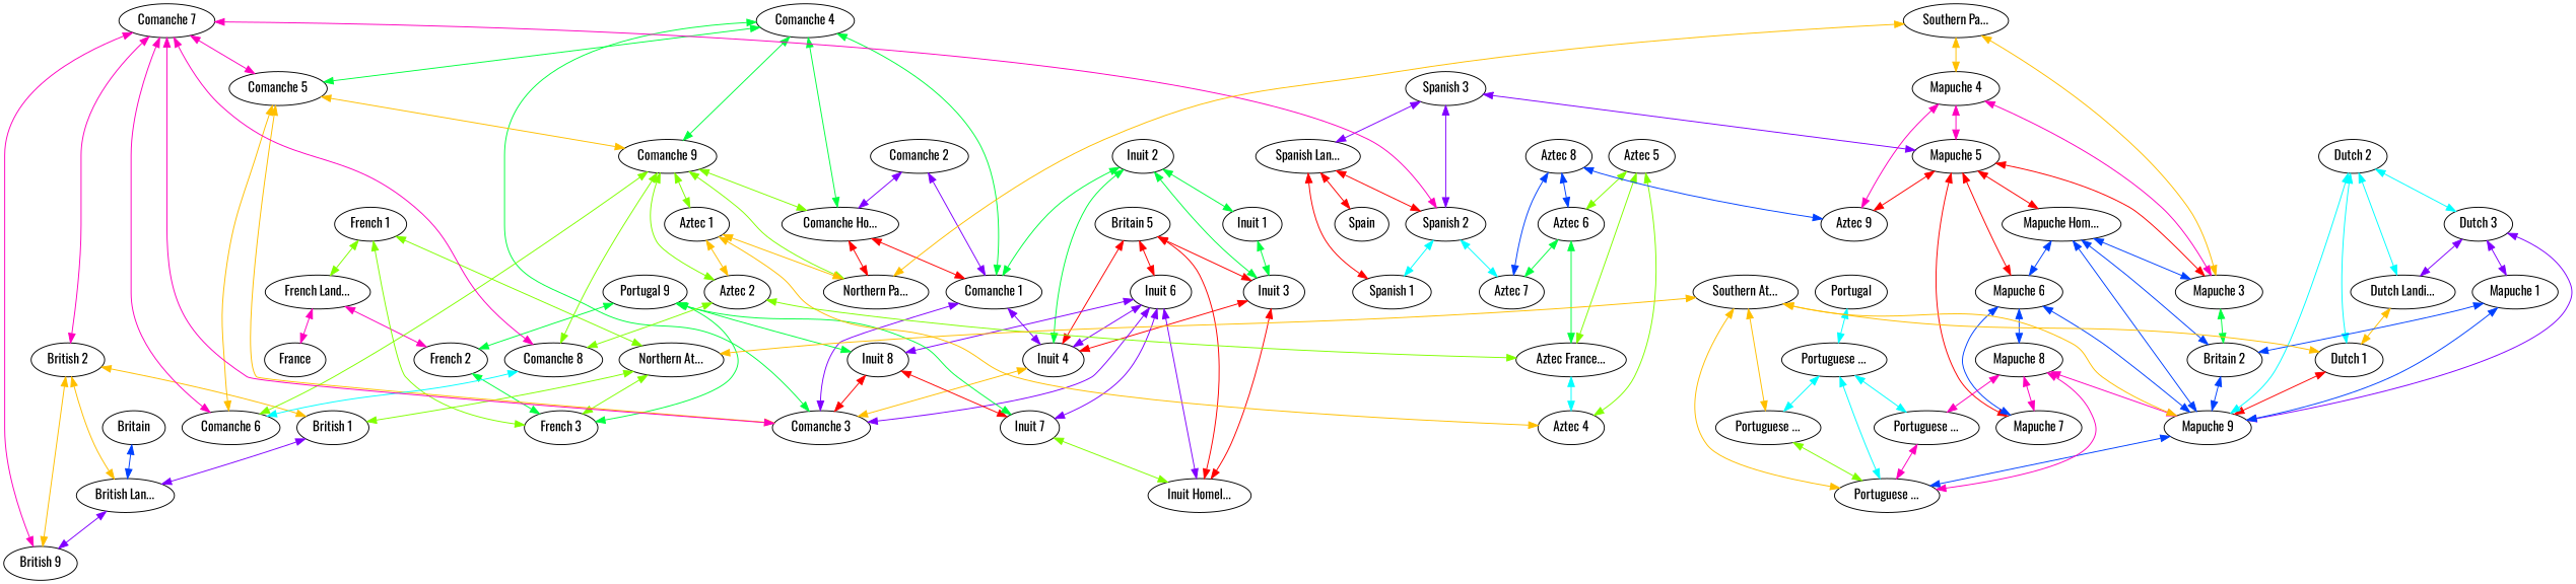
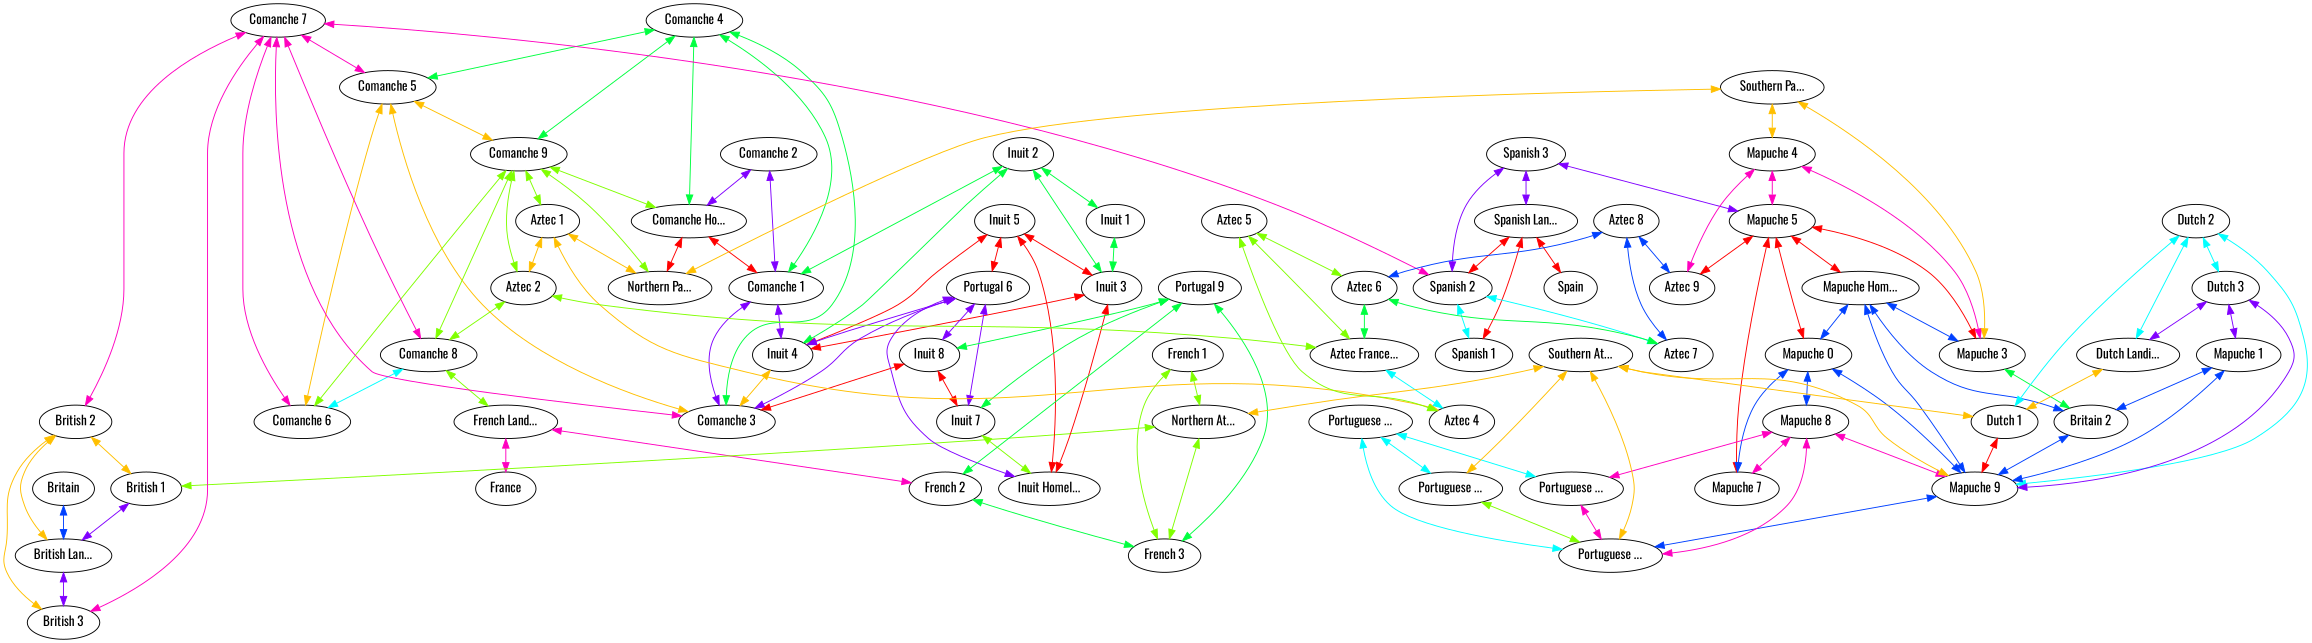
  graph {
    fontname=Oswald
    node [fontname=Oswald]
    edge [color="0.125,1,1" dir=both fontname=Oswald]
    n1 [label=France]
    n2 [label="French Land..."]
    n3 [label="French 2"]
    n4 [label="French 3"]
    n5 [label="French 1"]
    n6 [label="Northern At..."]
    n7 [label="British 1"]
    n8 [label=Britain]
    n9 [label="British Lan..."]
-   n10 [label="British 9"]
+   n10 [label="British 3"]
    n11 [label="British 2"]
    n12 [label=Spain]
    n13 [label="Spanish Lan..."]
    n14 [label="Spanish 1"]
    n15 [label="Spanish 2"]
    n16 [label="Aztec 7"]
    n17 [label="Spanish 3"]
    n18 [label="Mapuche 5"]
    n19 [label="Aztec 9"]
    n20 [label="Mapuche Hom..."]
    n21 [label="Mapuche 3"]
-   n22 [label="Mapuche 6"]
+   n22 [label="Mapuche 0"]
    n23 [label="Mapuche 7"]
-   n24 [label=Portugal]
    n25 [label="Portuguese ..."]
    n26 [label="Portuguese ..."]
    n27 [label="Portuguese ..."]
    n28 [label="Portuguese ..."]
    n29 [label="Dutch Landi..."]
    n30 [label="Dutch 1"]
    n31 [label="Mapuche 9"]
    n32 [label="Dutch 2"]
    n33 [label="Dutch 3"]
    n34 [label="Mapuche 1"]
    n35 [label="Britain 2"]
    n36 [label="Inuit Homel..."]
    n37 [label="Inuit 1"]
    n38 [label="Inuit 3"]
    n39 [label="Inuit 4"]
    n40 [label="Inuit 2"]
    n41 [label="Comanche 1"]
    n42 [label="Comanche 3"]
-   n43 [label="Britain 5"]
-   n44 [label="Inuit 6"]
+   n43 [label="Inuit 5"]
+   n44 [label="Portugal 6"]
    n45 [label="Inuit 7"]
    n46 [label="Inuit 8"]
    n47 [label="Portugal 9"]
    n48 [label="Comanche Ho..."]
    n49 [label="Northern Pa..."]
    n50 [label="Comanche 2"]
    n51 [label="Comanche 4"]
    n52 [label="Comanche 5"]
    n53 [label="Comanche 9"]
    n54 [label="Comanche 6"]
    n55 [label="Comanche 8"]
    n56 [label="Aztec 1"]
    n57 [label="Aztec 2"]
    n58 [label="Comanche 7"]
    n59 [label="Aztec 4"]
    n60 [label="Aztec France..."]
    n61 [label="Aztec 5"]
    n62 [label="Aztec 6"]
    n63 [label="Aztec 8"]
    n64 [label="Mapuche 8"]
    n65 [label="Mapuche 4"]
    n66 [label="Southern At..."]
    n67 [label="Southern Pa..."]
    n2 -- n1 [color="0.875,1,1"]
    n2 -- n3 [color="0.875,1,1"]
    n3 -- n4 [color="0.375,1,1"]
-   n5 -- n2 [color="0.25,1,1"]
+   n55 -- n2 [color="0.25,1,1"]
    n5 -- n4 [color="0.25,1,1"]
    n5 -- n6 [color="0.25,1,1"]
    n6 -- n4 [color="0.25,1,1"]
    n6 -- n7 [color="0.25,1,1"]
    n7 -- n9 [color="0.75,1,1"]
    n8 -- n9 [color="0.625,1,1"]
    n9 -- n10 [color="0.75,1,1"]
    n11 -- n7
    n11 -- n9
    n11 -- n10
    n13 -- n12 [color="1,1,1"]
    n13 -- n14 [color="1,1,1"]
    n13 -- n15 [color="1,1,1"]
    n15 -- n14 [color="0.5,1,1"]
    n15 -- n16 [color="0.5,1,1"]
    n17 -- n13 [color="0.75,1,1"]
    n17 -- n15 [color="0.75,1,1"]
    n17 -- n18 [color="0.75,1,1"]
    n18 -- n19 [color="1,1,1"]
    n18 -- n20 [color="1,1,1"]
    n18 -- n21 [color="1,1,1"]
    n18 -- n22 [color="1,1,1"]
    n18 -- n23 [color="1,1,1"]
    n20 -- n21 [color="0.625,1,1"]
    n20 -- n22 [color="0.625,1,1"]
    n20 -- n31 [color="0.625,1,1"]
    n20 -- n35 [color="0.625,1,1"]
    n21 -- n35 [color="0.375,1,1"]
    n22 -- n23 [color="0.625,1,1"]
    n22 -- n31 [color="0.625,1,1"]
    n22 -- n64 [color="0.625,1,1"]
-   n24 -- n25 [color="0.5,1,1"]
    n25 -- n26 [color="0.5,1,1"]
    n25 -- n27 [color="0.5,1,1"]
    n25 -- n28 [color="0.5,1,1"]
    n26 -- n27 [color="0.875,1,1"]
    n28 -- n27 [color="0.25,1,1"]
    n29 -- n30
    n30 -- n31 [color="1,1,1"]
    n31 -- n27 [color="0.625,1,1"]
    n32 -- n29 [color="0.5,1,1"]
    n32 -- n30 [color="0.5,1,1"]
    n32 -- n31 [color="0.5,1,1"]
    n32 -- n33 [color="0.5,1,1"]
    n33 -- n29 [color="0.75,1,1"]
    n33 -- n31 [color="0.75,1,1"]
    n33 -- n34 [color="0.75,1,1"]
    n34 -- n31 [color="0.625,1,1"]
    n34 -- n35 [color="0.625,1,1"]
    n35 -- n31 [color="0.625,1,1"]
    n37 -- n38 [color="0.375,1,1"]
    n38 -- n36 [color="1,1,1"]
    n38 -- n39 [color="1,1,1"]
    n39 -- n42
    n40 -- n37 [color="0.375,1,1"]
    n40 -- n38 [color="0.375,1,1"]
    n40 -- n39 [color="0.375,1,1"]
    n40 -- n41 [color="0.375,1,1"]
    n41 -- n39 [color="0.75,1,1"]
    n41 -- n42 [color="0.75,1,1"]
    n43 -- n36 [color="1,1,1"]
    n43 -- n38 [color="1,1,1"]
    n43 -- n39 [color="1,1,1"]
    n43 -- n44 [color="1,1,1"]
    n44 -- n36 [color="0.75,1,1"]
    n44 -- n39 [color="0.75,1,1"]
    n44 -- n42 [color="0.75,1,1"]
    n44 -- n45 [color="0.75,1,1"]
    n44 -- n46 [color="0.75,1,1"]
    n45 -- n36 [color="0.25,1,1"]
    n46 -- n42 [color="1,1,1"]
    n46 -- n45 [color="1,1,1"]
    n47 -- n3 [color="0.375,1,1"]
    n47 -- n4 [color="0.375,1,1"]
    n47 -- n45 [color="0.375,1,1"]
    n47 -- n46 [color="0.375,1,1"]
    n48 -- n41 [color="1,1,1"]
    n48 -- n49 [color="1,1,1"]
    n50 -- n41 [color="0.75,1,1"]
    n50 -- n48 [color="0.75,1,1"]
    n51 -- n41 [color="0.375,1,1"]
    n51 -- n42 [color="0.375,1,1"]
    n51 -- n48 [color="0.375,1,1"]
    n51 -- n52 [color="0.375,1,1"]
    n51 -- n53 [color="0.375,1,1"]
    n52 -- n42
    n52 -- n53
    n52 -- n54
    n53 -- n48 [color="0.25,1,1"]
    n53 -- n49 [color="0.25,1,1"]
    n53 -- n54 [color="0.25,1,1"]
    n53 -- n55 [color="0.25,1,1"]
    n53 -- n56 [color="0.25,1,1"]
    n53 -- n57 [color="0.25,1,1"]
    n55 -- n54 [color="0.5,1,1"]
    n56 -- n49
    n56 -- n57
    n56 -- n59
    n57 -- n55 [color="0.25,1,1"]
    n57 -- n60 [color="0.25,1,1"]
    n58 -- n10 [color="0.875,1,1"]
    n58 -- n11 [color="0.875,1,1"]
    n58 -- n15 [color="0.875,1,1"]
    n58 -- n42 [color="0.875,1,1"]
    n58 -- n52 [color="0.875,1,1"]
    n58 -- n54 [color="0.875,1,1"]
    n58 -- n55 [color="0.875,1,1"]
    n60 -- n59 [color="0.5,1,1"]
    n61 -- n59 [color="0.25,1,1"]
    n61 -- n60 [color="0.25,1,1"]
    n61 -- n62 [color="0.25,1,1"]
    n62 -- n16 [color="0.375,1,1"]
    n62 -- n60 [color="0.375,1,1"]
    n63 -- n16 [color="0.625,1,1"]
    n63 -- n19 [color="0.625,1,1"]
    n63 -- n62 [color="0.625,1,1"]
    n64 -- n23 [color="0.875,1,1"]
    n64 -- n26 [color="0.875,1,1"]
    n64 -- n27 [color="0.875,1,1"]
    n64 -- n31 [color="0.875,1,1"]
    n65 -- n18 [color="0.875,1,1"]
    n65 -- n19 [color="0.875,1,1"]
    n65 -- n21 [color="0.875,1,1"]
    n66 -- n6
    n66 -- n27
    n66 -- n28
    n66 -- n30
    n66 -- n31
    n67 -- n21
    n67 -- n49
    n67 -- n65
  }
